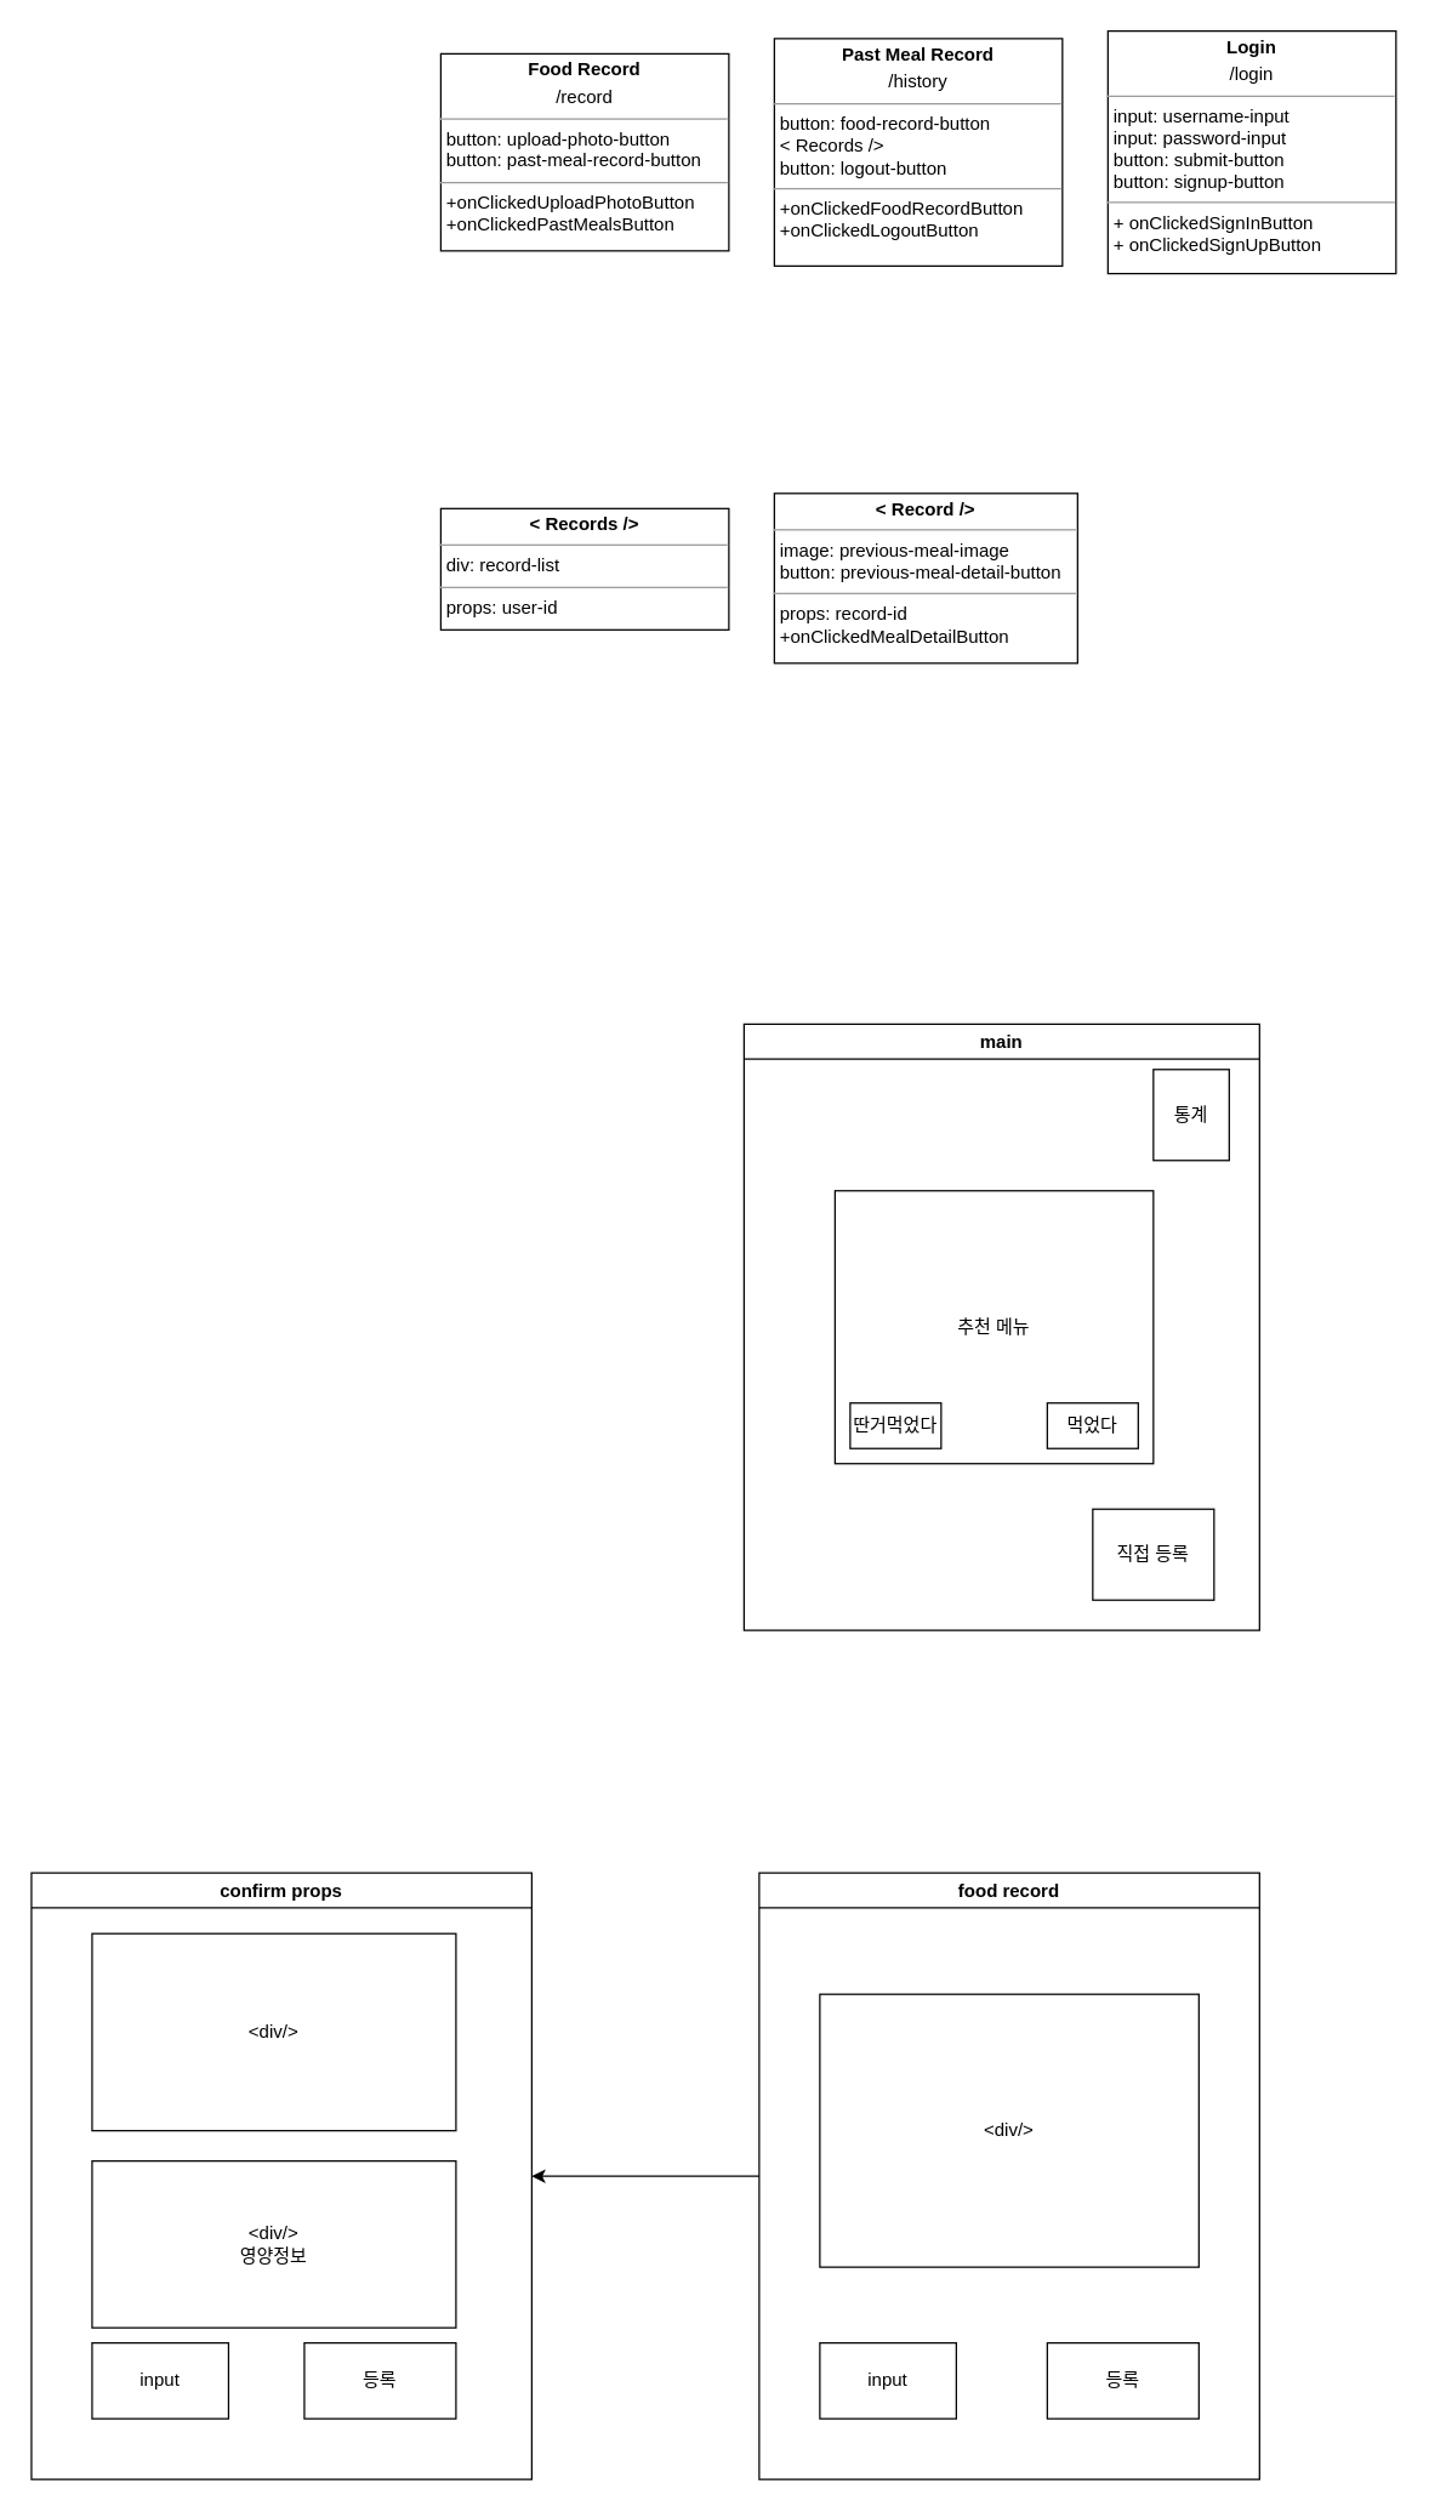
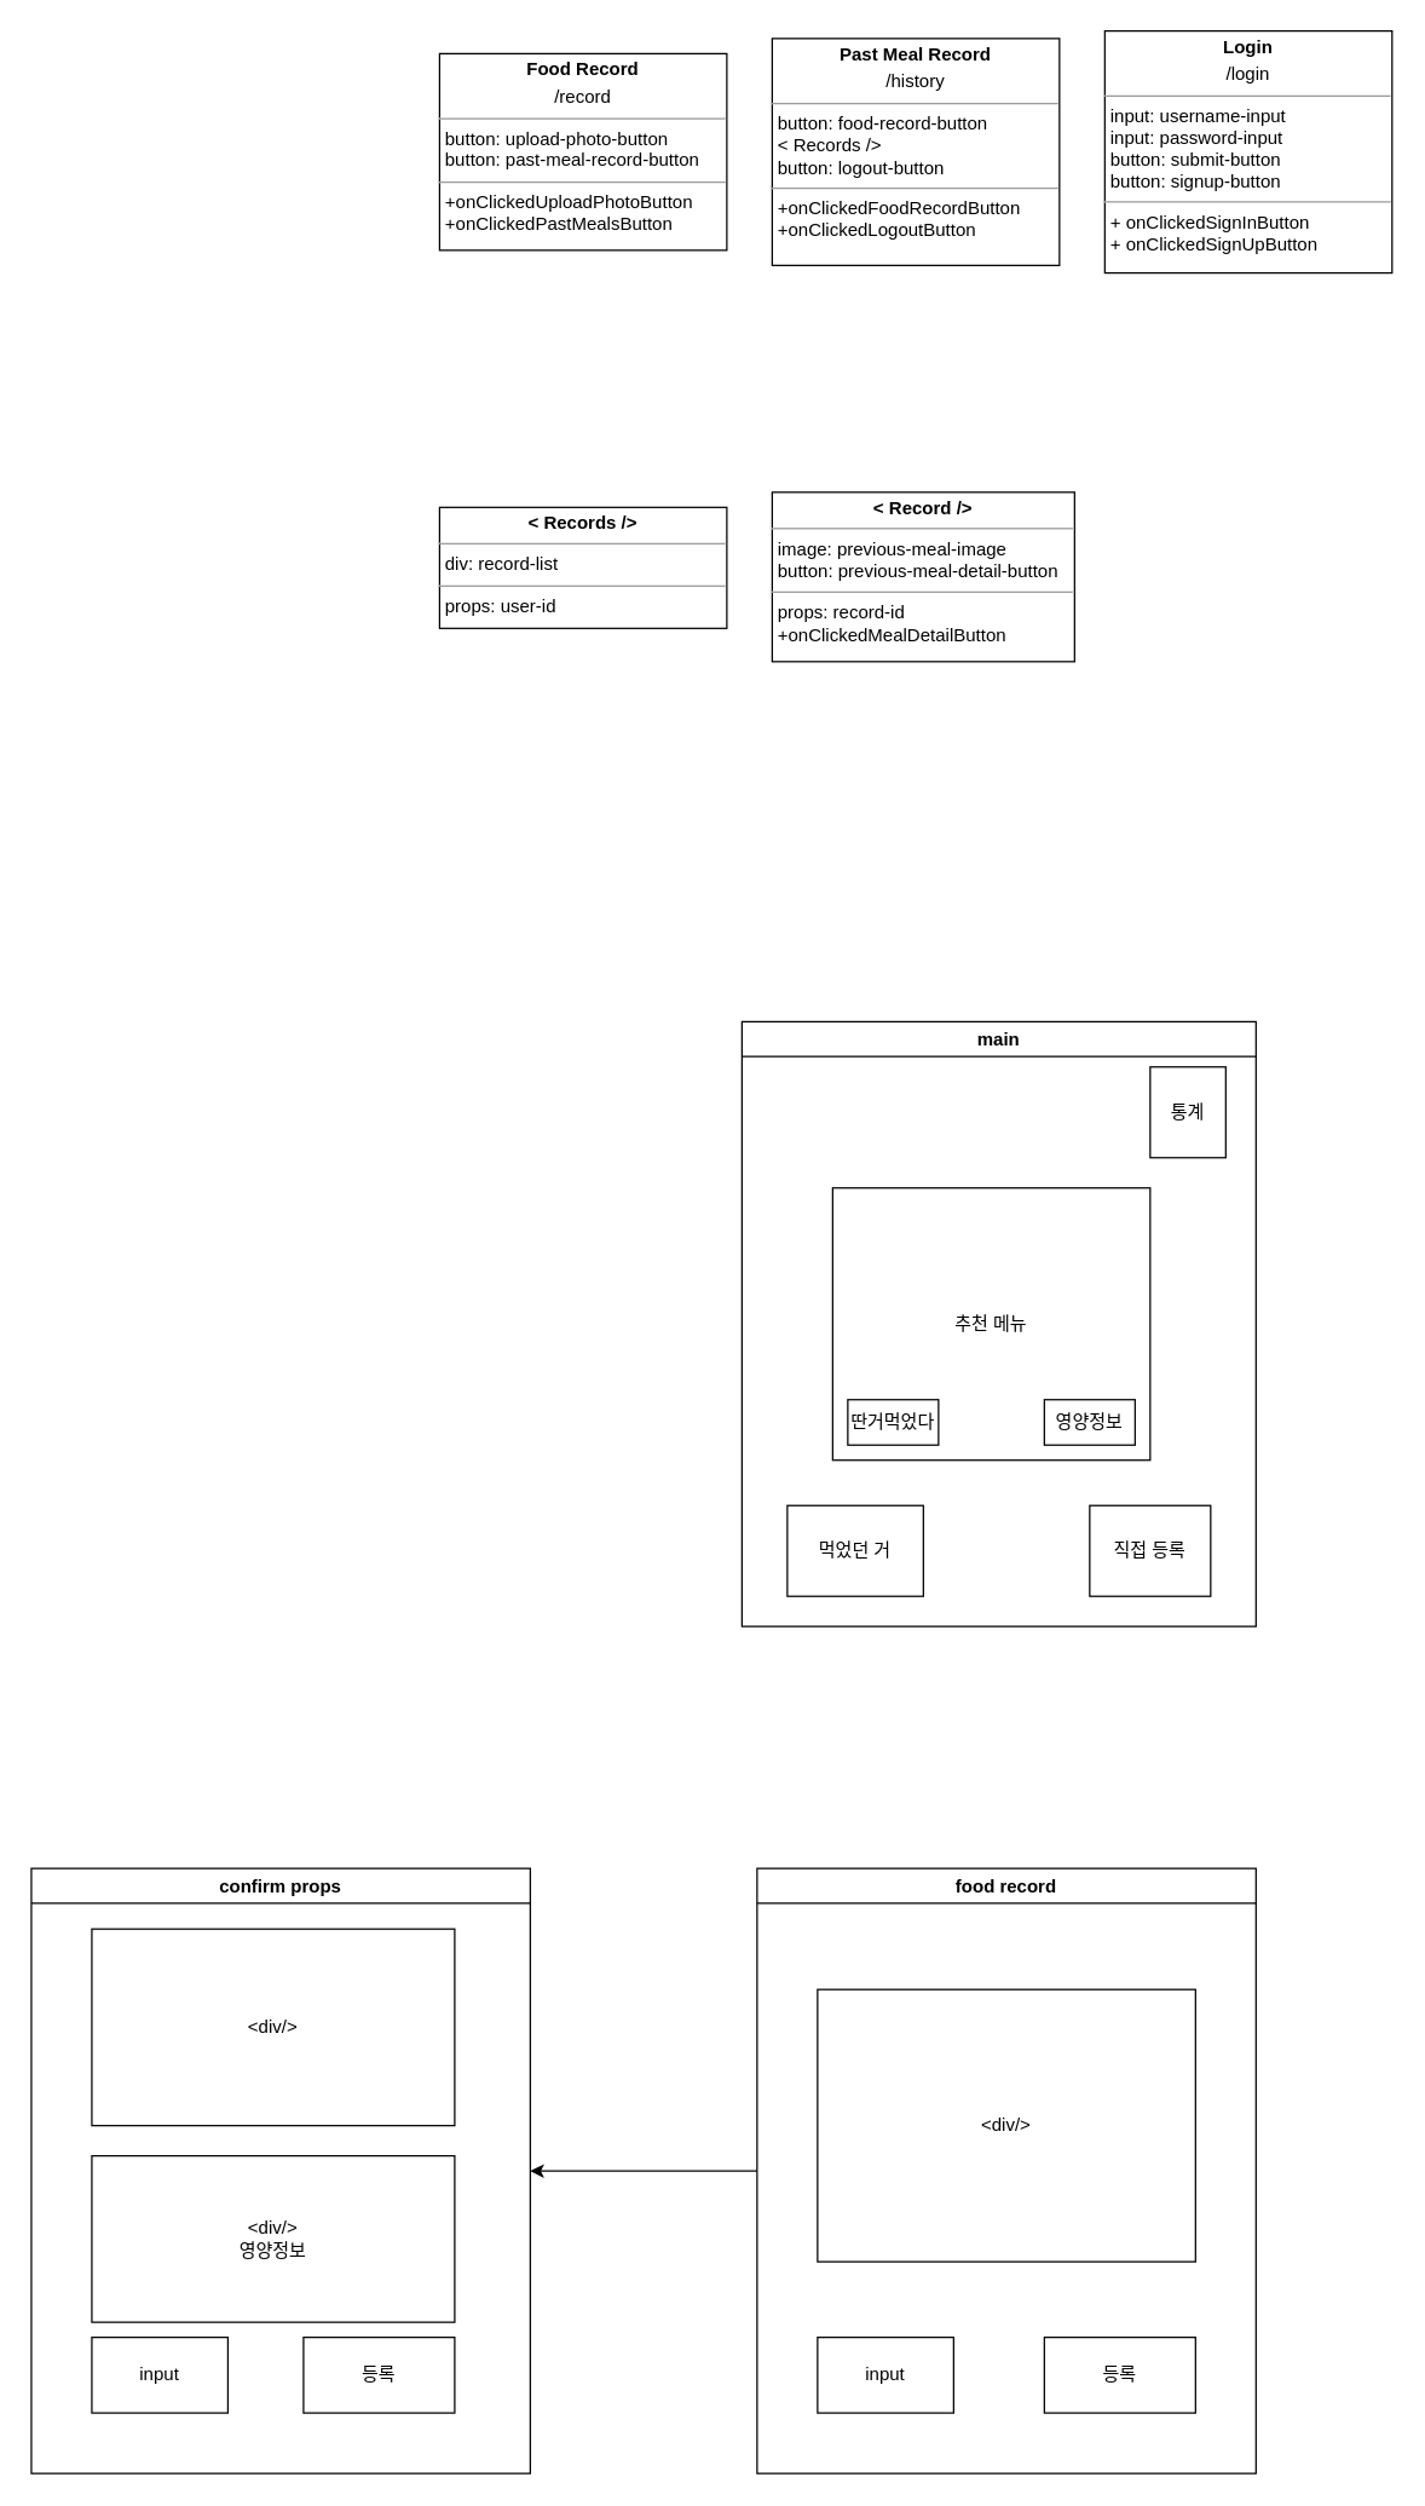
  <mxCell id="0" />
  <mxCell id="1" parent="0" />
  <mxCell id="2" value="&lt;p style=&quot;margin: 0px ; margin-top: 4px ; text-align: center&quot;&gt;&lt;b&gt;Food Record&lt;/b&gt;&lt;/p&gt;&lt;p style=&quot;margin: 0px ; margin-top: 4px ; text-align: center&quot;&gt;/record&lt;/p&gt;&lt;hr size=&quot;1&quot;&gt;&lt;p style=&quot;margin: 0px ; margin-left: 4px&quot;&gt;&lt;span&gt;button: upload-photo-button&lt;/span&gt;&lt;br&gt;&lt;/p&gt;&lt;p style=&quot;margin: 0px 0px 0px 4px&quot;&gt;button: past-meal-record-button&lt;/p&gt;&lt;hr size=&quot;1&quot;&gt;&lt;p style=&quot;margin: 0px ; margin-left: 4px&quot;&gt;+onClickedUploadPhotoButton&lt;/p&gt;&lt;p style=&quot;margin: 0px ; margin-left: 4px&quot;&gt;+onClickedPastMealsButton&lt;/p&gt;" style="verticalAlign=top;align=left;overflow=fill;fontSize=12;fontFamily=Helvetica;html=1;rounded=0;shadow=0;comic=0;labelBackgroundColor=none;strokeWidth=1" parent="1" vertex="1"><mxGeometry x="290" y="35" width="190" height="130" as="geometry" /></mxCell>
  <mxCell id="3" value="main" style="swimlane;" vertex="1" parent="1"><mxGeometry x="490" y="675" width="340" height="400" as="geometry" /></mxCell>
  <mxCell id="4" value="추천 메뉴" style="rounded=0;whiteSpace=wrap;html=1;" vertex="1" parent="3"><mxGeometry x="60" y="110" width="210" height="180" as="geometry" /></mxCell>
- <mxCell id="5" value="먹었다" style="rounded=0;whiteSpace=wrap;html=1;" vertex="1" parent="3"><mxGeometry x="200" y="250" width="60" height="30" as="geometry" /></mxCell>
+ <mxCell id="5" value="영양정보" style="rounded=0;whiteSpace=wrap;html=1;" vertex="1" parent="3"><mxGeometry x="200" y="250" width="60" height="30" as="geometry" /></mxCell>
  <mxCell id="6" value="딴거먹었다" style="rounded=0;whiteSpace=wrap;html=1;" vertex="1" parent="3"><mxGeometry x="70" y="250" width="60" height="30" as="geometry" /></mxCell>
  <mxCell id="7" value="직접 등록" style="rounded=0;whiteSpace=wrap;html=1;" vertex="1" parent="3"><mxGeometry x="230" y="320" width="80" height="60" as="geometry" /></mxCell>
+ <mxCell id="8" value="먹었던 거" style="rounded=0;whiteSpace=wrap;html=1;" vertex="1" parent="3"><mxGeometry x="30" y="320" width="90" height="60" as="geometry" /></mxCell>
  <mxCell id="9" value="통계" style="rounded=0;whiteSpace=wrap;html=1;" vertex="1" parent="3"><mxGeometry x="270" y="30" width="50" height="60" as="geometry" /></mxCell>
  <mxCell id="10" value="&lt;p style=&quot;margin: 0px ; margin-top: 4px ; text-align: center&quot;&gt;&lt;b&gt;Past Meal Record&lt;/b&gt;&lt;/p&gt;&lt;p style=&quot;margin: 0px ; margin-top: 4px ; text-align: center&quot;&gt;/history&lt;/p&gt;&lt;hr size=&quot;1&quot;&gt;&lt;p style=&quot;margin: 0px 0px 0px 4px&quot;&gt;button: food-record-button&lt;/p&gt;&lt;p style=&quot;margin: 0px 0px 0px 4px&quot;&gt;&amp;lt; Records /&amp;gt;&lt;/p&gt;&lt;p style=&quot;margin: 0px 0px 0px 4px&quot;&gt;button: logout-button&lt;/p&gt;&lt;hr size=&quot;1&quot;&gt;&lt;p style=&quot;margin: 0px ; margin-left: 4px&quot;&gt;+onClickedFoodRecordButton&lt;/p&gt;&lt;p style=&quot;margin: 0px ; margin-left: 4px&quot;&gt;+onClickedLogoutButton&lt;/p&gt;" style="verticalAlign=top;align=left;overflow=fill;fontSize=12;fontFamily=Helvetica;html=1;rounded=0;shadow=0;comic=0;labelBackgroundColor=none;strokeWidth=1" parent="1" vertex="1"><mxGeometry x="510" y="25" width="190" height="150" as="geometry" /></mxCell>
  <mxCell id="11" value="&lt;p style=&quot;margin: 0px ; margin-top: 4px ; text-align: center&quot;&gt;&lt;b&gt;Login&lt;/b&gt;&lt;/p&gt;&lt;p style=&quot;margin: 0px ; margin-top: 4px ; text-align: center&quot;&gt;/login&lt;/p&gt;&lt;hr size=&quot;1&quot;&gt;&lt;p style=&quot;margin: 0px ; margin-left: 4px&quot;&gt;input: username-input&lt;/p&gt;&lt;p style=&quot;margin: 0px ; margin-left: 4px&quot;&gt;input: password-input&lt;/p&gt;&lt;p style=&quot;margin: 0px ; margin-left: 4px&quot;&gt;button: submit-button&lt;/p&gt;&lt;p style=&quot;margin: 0px ; margin-left: 4px&quot;&gt;button: signup-button&lt;/p&gt;&lt;hr size=&quot;1&quot;&gt;&lt;p style=&quot;margin: 0px ; margin-left: 4px&quot;&gt;+ onClickedSignInButton&lt;/p&gt;&lt;p style=&quot;margin: 0px ; margin-left: 4px&quot;&gt;+ onClickedSignUpButton&lt;/p&gt;" style="verticalAlign=top;align=left;overflow=fill;fontSize=12;fontFamily=Helvetica;html=1;rounded=0;shadow=0;comic=0;labelBackgroundColor=none;strokeWidth=1" parent="1" vertex="1"><mxGeometry x="730" y="20" width="190" height="160" as="geometry" /></mxCell>
  <mxCell id="12" value="&lt;p style=&quot;margin: 0px ; margin-top: 4px ; text-align: center&quot;&gt;&lt;b&gt;&amp;lt; Records /&amp;gt;&lt;/b&gt;&lt;/p&gt;&lt;hr size=&quot;1&quot;&gt;&lt;p style=&quot;margin: 0px ; margin-left: 4px&quot;&gt;div: record-list&lt;/p&gt;&lt;hr size=&quot;1&quot;&gt;&lt;p style=&quot;margin: 0px ; margin-left: 4px&quot;&gt;props: user-id&lt;/p&gt;" style="verticalAlign=top;align=left;overflow=fill;fontSize=12;fontFamily=Helvetica;html=1;rounded=0;shadow=0;comic=0;labelBackgroundColor=none;strokeWidth=1" parent="1" vertex="1"><mxGeometry x="290" y="335" width="190" height="80" as="geometry" /></mxCell>
  <mxCell id="13" value="&lt;p style=&quot;margin: 0px ; margin-top: 4px ; text-align: center&quot;&gt;&lt;b&gt;&amp;lt; Record /&amp;gt;&lt;/b&gt;&lt;/p&gt;&lt;hr size=&quot;1&quot;&gt;&lt;p style=&quot;margin: 0px ; margin-left: 4px&quot;&gt;image: previous-meal-image&lt;/p&gt;&lt;p style=&quot;margin: 0px 0px 0px 4px&quot;&gt;button: previous-meal-detail-button&lt;/p&gt;&lt;hr size=&quot;1&quot;&gt;&lt;p style=&quot;margin: 0px ; margin-left: 4px&quot;&gt;props: record-id&lt;/p&gt;&lt;p style=&quot;margin: 0px ; margin-left: 4px&quot;&gt;+onClickedMealDetailButton&lt;/p&gt;" style="verticalAlign=top;align=left;overflow=fill;fontSize=12;fontFamily=Helvetica;html=1;rounded=0;shadow=0;comic=0;labelBackgroundColor=none;strokeWidth=1" parent="1" vertex="1"><mxGeometry x="510" y="325" width="200" height="112" as="geometry" /></mxCell>
  <mxCell id="14" style="edgeStyle=orthogonalEdgeStyle;rounded=0;orthogonalLoop=1;jettySize=auto;html=1;entryX=1;entryY=0.5;entryDx=0;entryDy=0;" edge="1" parent="1" source="15" target="19"><mxGeometry relative="1" as="geometry" /></mxCell>
  <mxCell id="15" value="food record" style="swimlane;" vertex="1" parent="1"><mxGeometry x="500" y="1235" width="330" height="400" as="geometry" /></mxCell>
  <mxCell id="16" value="등록" style="rounded=0;whiteSpace=wrap;html=1;" vertex="1" parent="15"><mxGeometry x="190" y="310" width="100" height="50" as="geometry" /></mxCell>
  <mxCell id="17" value="input" style="rounded=0;whiteSpace=wrap;html=1;" vertex="1" parent="15"><mxGeometry x="40" y="310" width="90" height="50" as="geometry" /></mxCell>
  <mxCell id="18" value="&amp;lt;div/&amp;gt;" style="rounded=0;whiteSpace=wrap;html=1;" vertex="1" parent="15"><mxGeometry x="40" y="80" width="250" height="180" as="geometry" /></mxCell>
  <mxCell id="19" value="confirm props" style="swimlane;" vertex="1" parent="1"><mxGeometry x="20" y="1235" width="330" height="400" as="geometry" /></mxCell>
  <mxCell id="20" value="등록" style="rounded=0;whiteSpace=wrap;html=1;" vertex="1" parent="19"><mxGeometry x="180" y="310" width="100" height="50" as="geometry" /></mxCell>
  <mxCell id="21" value="input" style="rounded=0;whiteSpace=wrap;html=1;" vertex="1" parent="19"><mxGeometry x="40" y="310" width="90" height="50" as="geometry" /></mxCell>
  <mxCell id="22" value="&amp;lt;div/&amp;gt;" style="rounded=0;whiteSpace=wrap;html=1;" vertex="1" parent="19"><mxGeometry x="40" y="40" width="240" height="130" as="geometry" /></mxCell>
  <mxCell id="23" value="&amp;lt;div/&amp;gt;&lt;br&gt;영양정보" style="rounded=0;whiteSpace=wrap;html=1;" vertex="1" parent="19"><mxGeometry x="40" y="190" width="240" height="110" as="geometry" /></mxCell>
